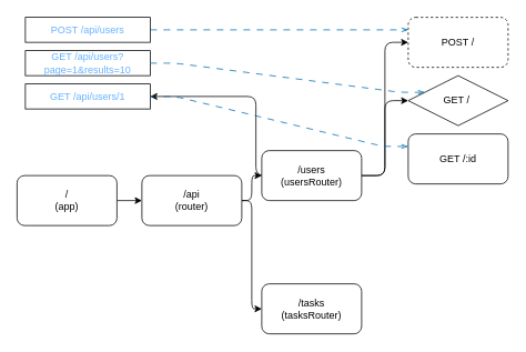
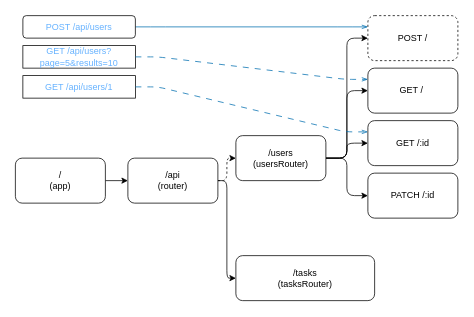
  <mxCell id="0" />
  <mxCell id="1" parent="0" />
  <mxCell id="2" style="edgeStyle=none;html=1;exitX=1;exitY=0.5;exitDx=0;exitDy=0;" parent="1" source="3" target="6" edge="1"><mxGeometry relative="1" as="geometry" /></mxCell>
  <mxCell id="3" value="/&lt;br&gt;(app)" style="rounded=1;whiteSpace=wrap;html=1;" parent="1" vertex="1"><mxGeometry y="210" width="120" height="60" as="geometry" x="20" /></mxCell>
  <mxCell id="4" style="edgeStyle=elbowEdgeStyle;html=1;exitX=1;exitY=0.5;exitDx=0;exitDy=0;entryX=0;entryY=0.5;entryDx=0;entryDy=0;" edge="1" parent="1" source="6" target="12"><mxGeometry relative="1" as="geometry" /></mxCell>
- <mxCell id="5" style="edgeStyle=elbowEdgeStyle;html=1;exitX=1;exitY=0.5;exitDx=0;exitDy=0;entryX=0;entryY=0.5;entryDx=0;entryDy=0;" edge="1" parent="1" source="6" target="11"><mxGeometry relative="1" as="geometry" /></mxCell>
+ <mxCell id="5" style="edgeStyle=elbowEdgeStyle;html=1;exitX=1;exitY=0.5;exitDx=0;exitDy=0;entryX=0;entryY=0.5;entryDx=0;entryDy=0;dashed=1;" edge="1" parent="1" source="6" target="11"><mxGeometry relative="1" as="geometry" /></mxCell>
  <mxCell id="6" value="/api&lt;br&gt;(router)" style="rounded=1;whiteSpace=wrap;html=1;" parent="1" vertex="1"><mxGeometry x="170" y="210" width="120" height="60" as="geometry" /></mxCell>
  <mxCell id="7" style="edgeStyle=elbowEdgeStyle;html=1;exitX=1;exitY=0.5;exitDx=0;exitDy=0;entryX=0;entryY=0.5;entryDx=0;entryDy=0;labelBorderColor=none;" edge="1" parent="1" source="11" target="13"><mxGeometry relative="1" as="geometry" /></mxCell>
  <mxCell id="8" style="edgeStyle=elbowEdgeStyle;html=1;exitX=1;exitY=0.5;exitDx=0;exitDy=0;entryX=0;entryY=0.5;entryDx=0;entryDy=0;" edge="1" parent="1" source="11" target="15"><mxGeometry relative="1" as="geometry" /></mxCell>
- <mxCell id="9" style="edgeStyle=elbowEdgeStyle;html=1;exitX=1;exitY=0.5;exitDx=0;exitDy=0;" edge="1" parent="1" source="11" target="14"><mxGeometry relative="1" as="geometry" /></mxCell>
+ <mxCell id="9" style="edgeStyle=elbowEdgeStyle;html=1;exitX=1;exitY=0.5;exitDx=0;exitDy=0;entryX=0;entryY=0.5;entryDx=0;entryDy=0;" edge="1" parent="1" source="11" target="18"><mxGeometry relative="1" as="geometry" /></mxCell>
+ <mxCell id="10" style="edgeStyle=elbowEdgeStyle;html=1;exitX=1;exitY=0.5;exitDx=0;exitDy=0;" edge="1" parent="1" source="11" target="19"><mxGeometry relative="1" as="geometry" /></mxCell>
  <mxCell id="11" value="/users&lt;br&gt;(usersRouter)" style="rounded=1;whiteSpace=wrap;html=1;" parent="1" vertex="1"><mxGeometry x="314" y="180" width="120" height="60" as="geometry" /></mxCell>
- <mxCell id="12" value="/tasks&lt;br&gt;(tasksRouter)" style="rounded=1;whiteSpace=wrap;html=1;" parent="1" vertex="1"><mxGeometry x="314" y="340" width="120" height="60" as="geometry" /></mxCell>
- <mxCell id="13" value="GET /&amp;nbsp;" style="rhombus;whiteSpace=wrap;html=1;" parent="1" vertex="1"><mxGeometry x="490" y="90" width="120" height="60" as="geometry" /></mxCell>
+ <mxCell id="12" value="/tasks&lt;br&gt;(tasksRouter)" style="rounded=1;whiteSpace=wrap;html=1;" parent="1" vertex="1"><mxGeometry x="314" y="340" width="185" height="60" as="geometry" /></mxCell>
+ <mxCell id="13" value="GET /&amp;nbsp;" style="rounded=1;whiteSpace=wrap;html=1;" parent="1" vertex="1"><mxGeometry x="490" y="90" width="120" height="60" as="geometry" /></mxCell>
  <mxCell id="14" value="&lt;font color=&quot;#66b2ff&quot;&gt;GET /api/users/1&lt;/font&gt;" style="rounded=0;whiteSpace=wrap;html=1;" parent="1" vertex="1"><mxGeometry x="30" y="100" width="150" height="30" as="geometry" /></mxCell>
  <mxCell id="15" value="POST /" style="rounded=1;whiteSpace=wrap;html=1;dashed=1;" parent="1" vertex="1"><mxGeometry x="490" y="20" width="120" height="60" as="geometry" /></mxCell>
- <mxCell id="16" style="edgeStyle=entityRelationEdgeStyle;html=1;exitX=1;exitY=0.5;exitDx=0;exitDy=0;dashed=1;dashPattern=8 8;entryX=0;entryY=0.25;entryDx=0;entryDy=0;endArrow=openThin;endFill=0;fillColor=#1ba1e2;strokeColor=#006EAF;" edge="1" parent="1" source="17" target="15"><mxGeometry relative="1" as="geometry"><mxPoint x="350" y="70" as="targetPoint" /></mxGeometry></mxCell>
- <mxCell id="17" value="POST /api/users" style="rounded=0;whiteSpace=wrap;html=1;fontColor=#66B2FF;" parent="1" vertex="1"><mxGeometry x="30" y="20" width="150" height="30" as="geometry" /></mxCell>
+ <mxCell id="16" style="edgeStyle=entityRelationEdgeStyle;html=1;exitX=1;exitY=0.5;exitDx=0;exitDy=0;dashed=0;dashPattern=8 8;entryX=0;entryY=0.25;entryDx=0;entryDy=0;endArrow=openThin;endFill=0;fillColor=#1ba1e2;strokeColor=#006EAF;" edge="1" parent="1" source="17" target="15"><mxGeometry relative="1" as="geometry"><mxPoint x="350" y="70" as="targetPoint" /></mxGeometry></mxCell>
+ <mxCell id="17" value="POST /api/users" style="whiteSpace=wrap;html=1;fontColor=#66B2FF;rounded=1;" parent="1" vertex="1"><mxGeometry x="30" y="20" width="150" height="30" as="geometry" /></mxCell>
  <mxCell id="18" value="GET /:id" style="rounded=1;whiteSpace=wrap;html=1;" vertex="1" parent="1"><mxGeometry x="490" y="160" width="120" height="60" as="geometry" /></mxCell>
+ <mxCell id="19" value="PATCH /:id" style="rounded=1;whiteSpace=wrap;html=1;" vertex="1" parent="1"><mxGeometry x="490" y="230" width="120" height="60" as="geometry" /></mxCell>
  <mxCell id="20" style="edgeStyle=entityRelationEdgeStyle;html=1;exitX=1;exitY=0.5;exitDx=0;exitDy=0;dashed=1;dashPattern=8 8;entryX=0;entryY=0.25;entryDx=0;entryDy=0;endArrow=openThin;endFill=0;fillColor=#1ba1e2;strokeColor=#006EAF;" edge="1" parent="1" source="14" target="18"><mxGeometry relative="1" as="geometry"><mxPoint x="500" y="115" as="targetPoint" /><mxPoint x="190" y="60" as="sourcePoint" /></mxGeometry></mxCell>
- <mxCell id="21" value="GET /api/users?page=1&amp;amp;results=10" style="rounded=0;whiteSpace=wrap;html=1;fontColor=#66B2FF;" vertex="1" parent="1"><mxGeometry x="30" y="60" width="150" height="30" as="geometry" /></mxCell>
+ <mxCell id="21" value="GET /api/users?page=5&amp;amp;results=10" style="rounded=0;whiteSpace=wrap;html=1;fontColor=#66B2FF;" vertex="1" parent="1"><mxGeometry x="30" y="60" width="150" height="30" as="geometry" /></mxCell>
  <mxCell id="22" style="edgeStyle=entityRelationEdgeStyle;html=1;exitX=1;exitY=0.5;exitDx=0;exitDy=0;dashed=1;dashPattern=8 8;entryX=0;entryY=0.25;entryDx=0;entryDy=0;endArrow=openThin;endFill=0;fillColor=#1ba1e2;strokeColor=#006EAF;" edge="1" parent="1" source="21" target="13"><mxGeometry relative="1" as="geometry"><mxPoint x="500" y="115" as="targetPoint" /><mxPoint x="190" y="85" as="sourcePoint" /></mxGeometry></mxCell>
